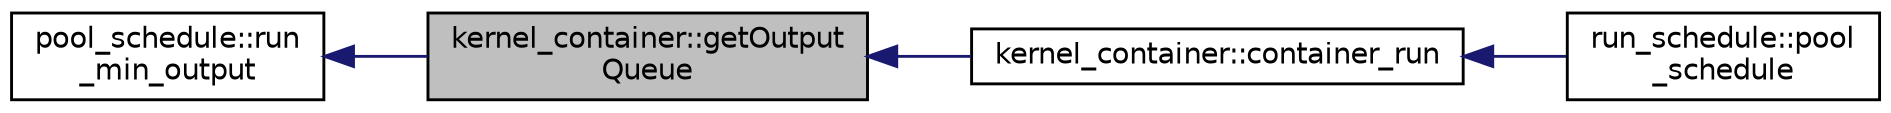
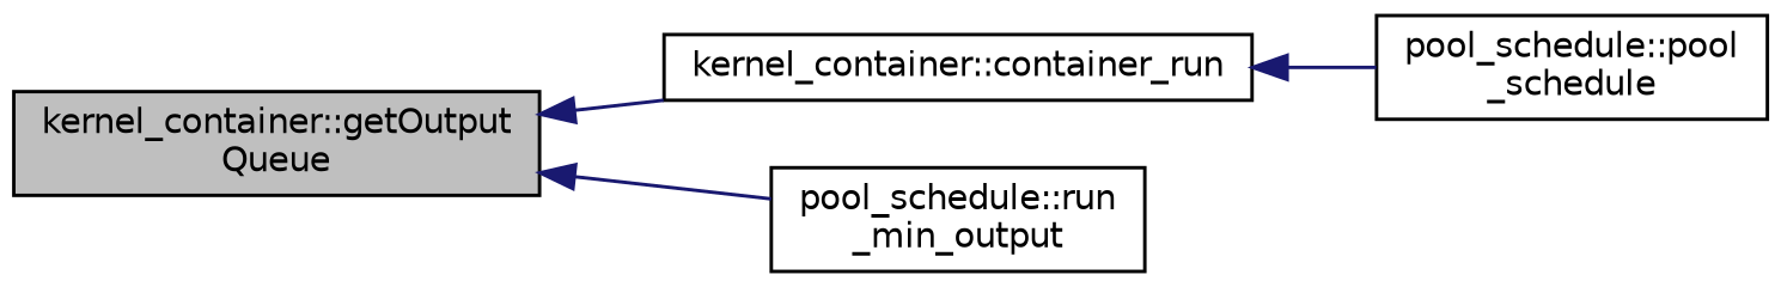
  digraph {
    rankdir=LR
    node [color=black fontname=Helvetica fontsize=10 shape=record]
    edge [color=midnightblue dir=back fontname=Helvetica fontsize=10 labelfontname=Helvetica labelfontsize=10 style=solid]
    n1 [fillcolor=grey75 fontcolor=black height=0.2 label="kernel_container::getOutput\lQueue" style=filled width=0.4]
    n2 [height=0.2 label="kernel_container::container_run" width=0.4]
    n3 [height=0.2 label="pool_schedule::run\l_min_output" width=0.4]
-   n4 [height=0.2 label="run_schedule::pool\l_schedule" width=0.4]
+   n4 [height=0.2 label="pool_schedule::pool\l_schedule" width=0.4]
    n1 -> n2
-   n3 -> n1
+   n1 -> n3
    n2 -> n4
  }
